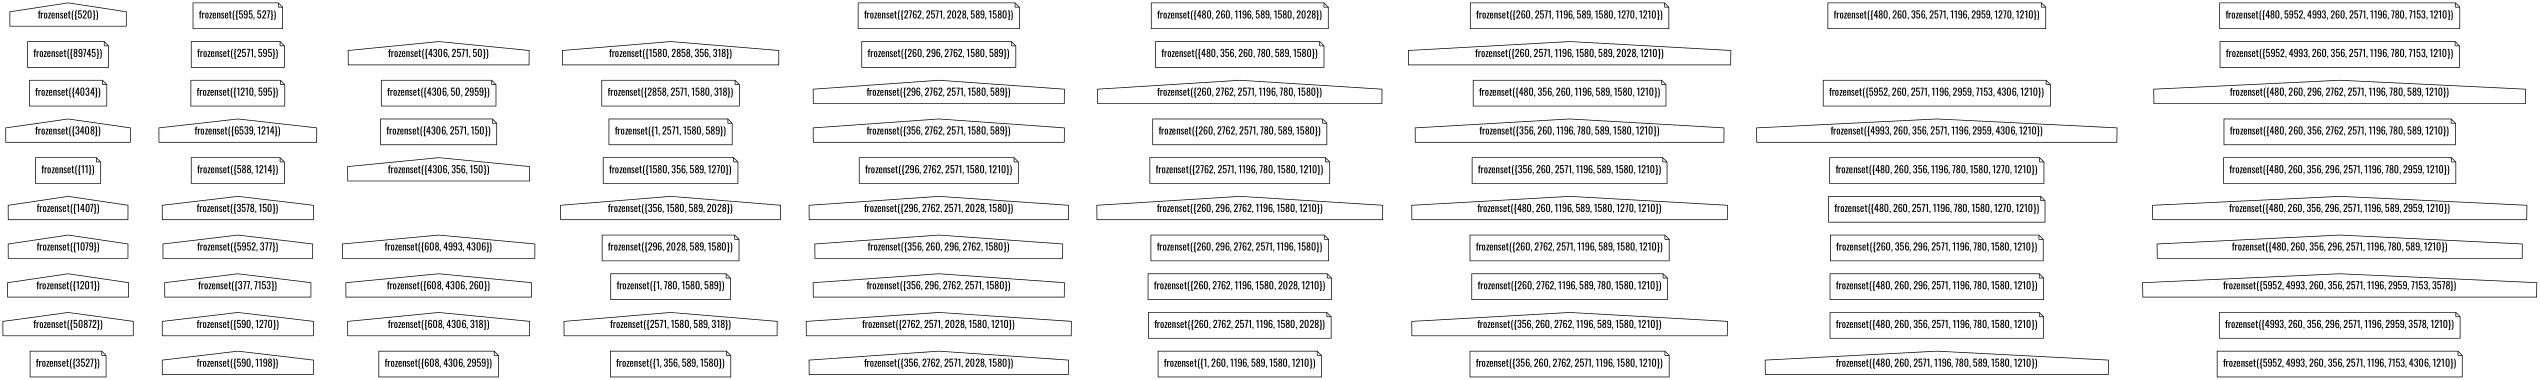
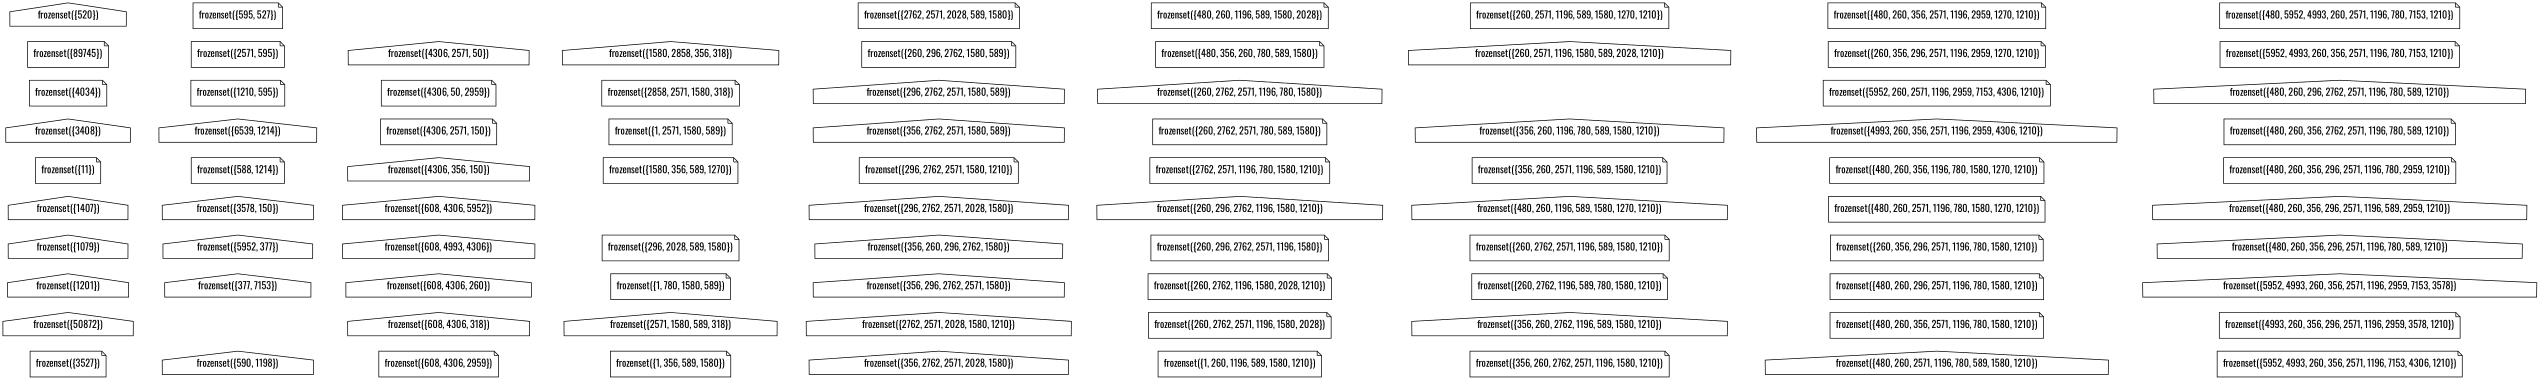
  graph {
    fontname=Oswald
    rankdir=LR
    node [fontname=Oswald shape=note]
    edge [fontname=Oswald style=invis]
    n1 [label="frozenset({3527})"]
    n2 [label="frozenset({50872})" shape=house]
    n3 [label="frozenset({1201})" shape=house]
    n4 [label="frozenset({1079})" shape=house]
    n5 [label="frozenset({1407})" shape=house]
    n6 [label="frozenset({11})"]
    n7 [label="frozenset({3408})" shape=house]
    n8 [label="frozenset({4034})"]
    n9 [label="frozenset({89745})"]
    n10 [label="frozenset({520})" shape=house]
    n11 [label="frozenset({590, 1198})" shape=house]
-   n12 [label="frozenset({590, 1270})" shape=house]
    n13 [label="frozenset({377, 7153})" shape=house]
    n14 [label="frozenset({5952, 377})" shape=house]
    n15 [label="frozenset({3578, 150})" shape=house]
    n16 [label="frozenset({588, 1214})"]
    n17 [label="frozenset({6539, 1214})" shape=house]
    n18 [label="frozenset({1210, 595})"]
    n19 [label="frozenset({2571, 595})"]
    n20 [label="frozenset({595, 527})"]
    n21 [label="frozenset({608, 4306, 2959})"]
    n22 [label="frozenset({608, 4306, 318})" shape=house]
    n23 [label="frozenset({608, 4306, 260})" shape=house]
    n24 [label="frozenset({608, 4993, 4306})" shape=house]
+   n25 [label="frozenset({608, 4306, 5952})" shape=house]
    n26 [label="frozenset({4306, 356, 150})" shape=house]
    n27 [label="frozenset({4306, 2571, 150})"]
    n28 [label="frozenset({4306, 50, 2959})"]
    n29 [label="frozenset({4306, 2571, 50})" shape=house]
    n30 [label="frozenset({1, 356, 589, 1580})"]
    n31 [label="frozenset({2571, 1580, 589, 318})" shape=house]
    n32 [label="frozenset({1, 780, 1580, 589})"]
    n33 [label="frozenset({296, 2028, 589, 1580})"]
-   n34 [label="frozenset({356, 1580, 589, 2028})" shape=house]
    n35 [label="frozenset({1580, 356, 589, 1270})"]
    n36 [label="frozenset({1, 2571, 1580, 589})"]
    n37 [label="frozenset({2858, 2571, 1580, 318})"]
    n38 [label="frozenset({1580, 2858, 356, 318})" shape=house]
    n39 [label="frozenset({356, 2762, 2571, 2028, 1580})" shape=house]
    n40 [label="frozenset({2762, 2571, 2028, 1580, 1210})" shape=house]
    n41 [label="frozenset({356, 296, 2762, 2571, 1580})" shape=house]
    n42 [label="frozenset({356, 260, 296, 2762, 1580})" shape=house]
    n43 [label="frozenset({296, 2762, 2571, 2028, 1580})" shape=house]
    n44 [label="frozenset({296, 2762, 2571, 1580, 1210})"]
    n45 [label="frozenset({356, 2762, 2571, 1580, 589})" shape=house]
    n46 [label="frozenset({296, 2762, 2571, 1580, 589})" shape=house]
    n47 [label="frozenset({260, 296, 2762, 1580, 589})"]
    n48 [label="frozenset({2762, 2571, 2028, 589, 1580})"]
    n49 [label="frozenset({1, 260, 1196, 589, 1580, 1210})"]
    n50 [label="frozenset({260, 2762, 2571, 1196, 1580, 2028})"]
    n51 [label="frozenset({260, 2762, 1196, 1580, 2028, 1210})"]
    n52 [label="frozenset({260, 296, 2762, 2571, 1196, 1580})"]
    n53 [label="frozenset({260, 296, 2762, 1196, 1580, 1210})" shape=house]
    n54 [label="frozenset({2762, 2571, 1196, 780, 1580, 1210})"]
    n55 [label="frozenset({260, 2762, 2571, 780, 589, 1580})"]
    n56 [label="frozenset({260, 2762, 2571, 1196, 780, 1580})" shape=house]
    n57 [label="frozenset({480, 356, 260, 780, 589, 1580})"]
    n58 [label="frozenset({480, 260, 1196, 589, 1580, 2028})"]
    n59 [label="frozenset({356, 260, 2762, 2571, 1196, 1580, 1210})"]
    n60 [label="frozenset({356, 260, 2762, 1196, 589, 1580, 1210})" shape=house]
    n61 [label="frozenset({260, 2762, 1196, 589, 780, 1580, 1210})"]
    n62 [label="frozenset({260, 2762, 2571, 1196, 589, 1580, 1210})"]
    n63 [label="frozenset({480, 260, 1196, 589, 1580, 1270, 1210})" shape=house]
    n64 [label="frozenset({356, 260, 2571, 1196, 589, 1580, 1210})"]
    n65 [label="frozenset({356, 260, 1196, 780, 589, 1580, 1210})" shape=house]
-   n66 [label="frozenset({480, 356, 260, 1196, 589, 1580, 1210})"]
    n67 [label="frozenset({260, 2571, 1196, 1580, 589, 2028, 1210})" shape=house]
    n68 [label="frozenset({260, 2571, 1196, 589, 1580, 1270, 1210})"]
    n69 [label="frozenset({480, 260, 2571, 1196, 780, 589, 1580, 1210})" shape=house]
    n70 [label="frozenset({480, 260, 356, 2571, 1196, 780, 1580, 1210})"]
    n71 [label="frozenset({480, 260, 296, 2571, 1196, 780, 1580, 1210})"]
    n72 [label="frozenset({260, 356, 296, 2571, 1196, 780, 1580, 1210})"]
    n73 [label="frozenset({480, 260, 2571, 1196, 780, 1580, 1270, 1210})"]
    n74 [label="frozenset({480, 260, 356, 1196, 780, 1580, 1270, 1210})"]
    n75 [label="frozenset({4993, 260, 356, 2571, 1196, 2959, 4306, 1210})" shape=house]
    n76 [label="frozenset({5952, 260, 2571, 1196, 2959, 7153, 4306, 1210})"]
+   n77 [label="frozenset({260, 356, 296, 2571, 1196, 2959, 1270, 1210})"]
    n78 [label="frozenset({480, 260, 356, 2571, 1196, 2959, 1270, 1210})"]
    n79 [label="frozenset({5952, 4993, 260, 356, 2571, 1196, 7153, 4306, 1210})"]
    n80 [label="frozenset({4993, 260, 356, 296, 2571, 1196, 2959, 3578, 1210})"]
    n81 [label="frozenset({5952, 4993, 260, 356, 2571, 1196, 2959, 7153, 3578})" shape=house]
    n82 [label="frozenset({480, 260, 356, 296, 2571, 1196, 780, 589, 1210})" shape=house]
    n83 [label="frozenset({480, 260, 356, 296, 2571, 1196, 589, 2959, 1210})" shape=house]
    n84 [label="frozenset({480, 260, 356, 296, 2571, 1196, 780, 2959, 1210})"]
    n85 [label="frozenset({480, 260, 356, 2762, 2571, 1196, 780, 589, 1210})"]
    n86 [label="frozenset({480, 260, 296, 2762, 2571, 1196, 780, 589, 1210})" shape=house]
    n87 [label="frozenset({5952, 4993, 260, 356, 2571, 1196, 780, 7153, 1210})"]
    n88 [label="frozenset({480, 5952, 4993, 260, 2571, 1196, 780, 7153, 1210})"]
    subgraph sub_1 {
      rank=same
      n1
      n2
      n3
      n4
      n5
      n6
      n7
      n8
      n9
      n10
    }
    subgraph sub_2 {
      rank=same
      n11
-     n12
      n13
      n14
      n15
      n16
      n17
      n18
      n19
      n20
    }
    subgraph sub_3 {
      rank=same
      n21
      n22
      n23
      n24
+     n25
      n26
      n27
      n28
      n29
    }
    subgraph sub_4 {
      rank=same
      n30
      n31
      n32
      n33
-     n34
      n35
      n36
      n37
      n38
    }
    subgraph sub_5 {
      rank=same
      n39
      n40
      n41
      n42
      n43
      n44
      n45
      n46
      n47
      n48
    }
    subgraph sub_6 {
      rank=same
      n49
      n50
      n51
      n52
      n53
      n54
      n55
      n56
      n57
      n58
    }
    subgraph sub_7 {
      rank=same
      n59
      n60
      n61
      n62
      n63
      n64
      n65
-     n66
      n67
      n68
    }
    subgraph sub_8 {
      rank=same
      n69
      n70
      n71
      n72
      n73
      n74
      n75
      n76
+     n77
      n78
    }
    subgraph sub_9 {
      rank=same
      n79
      n80
      n81
      n82
      n83
      n84
      n85
      n86
      n87
      n88
    }
    n1 -- n11
    n11 -- n21
    n21 -- n30
    n30 -- n39
    n39 -- n49
    n49 -- n59
    n59 -- n69
    n69 -- n79
  }
